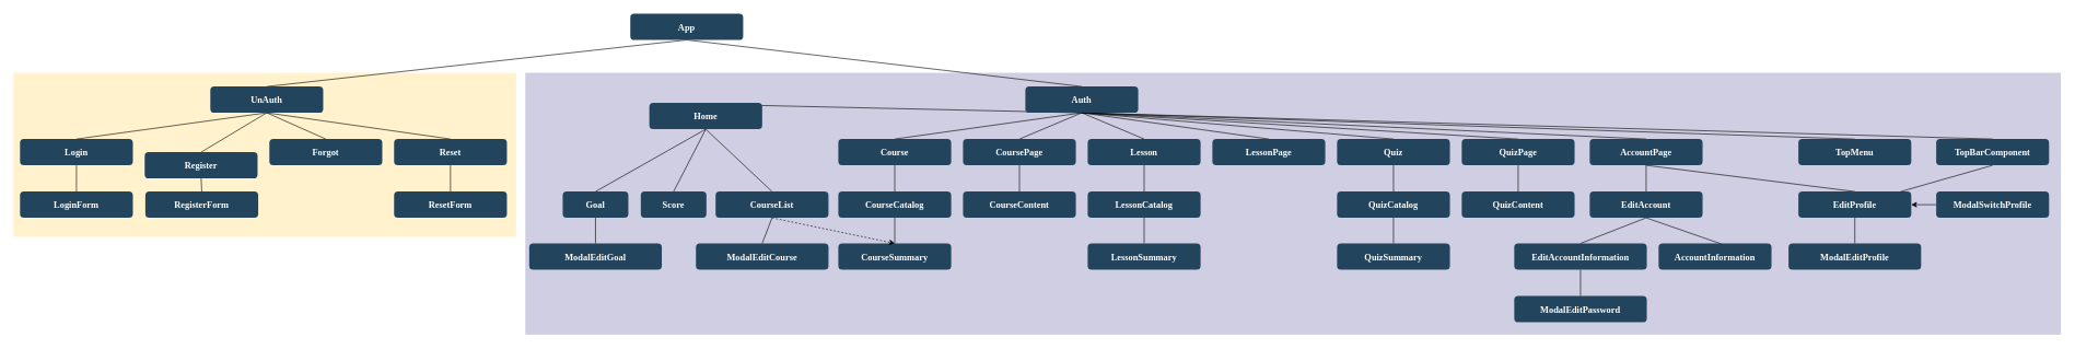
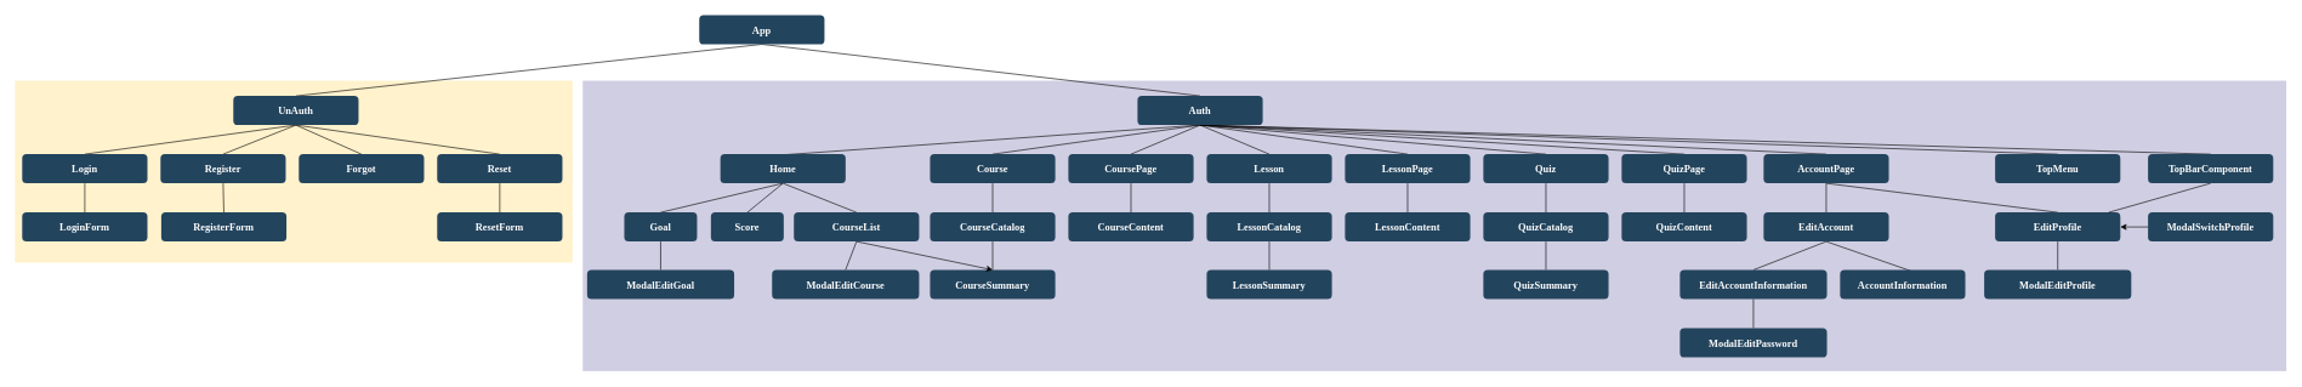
  <mxCell id="0" />
  <mxCell id="1" parent="0" />
  <mxCell id="2" value="" style="rounded=0;whiteSpace=wrap;html=1;shadow=0;glass=0;sketch=0;strokeColor=none;gradientDirection=radial;fillColor=#d0cee2;" vertex="1" parent="1"><mxGeometry x="800" y="110" width="2340" height="399" as="geometry" /></mxCell>
  <mxCell id="3" value="" style="rounded=0;whiteSpace=wrap;html=1;fillColor=#fff2cc;strokeColor=none;gradientColor=none;gradientDirection=radial;glass=0;shadow=0;sketch=0;" vertex="1" parent="1"><mxGeometry x="20" y="110" width="766" height="250" as="geometry" /></mxCell>
  <mxCell id="4" style="rounded=0;orthogonalLoop=1;jettySize=auto;html=1;exitX=0.5;exitY=1;exitDx=0;exitDy=0;entryX=0.5;entryY=0;entryDx=0;entryDy=0;endArrow=none;endFill=0;" edge="1" parent="1" source="6" target="22"><mxGeometry relative="1" as="geometry" /></mxCell>
  <mxCell id="5" style="edgeStyle=none;rounded=0;orthogonalLoop=1;jettySize=auto;html=1;exitX=0.5;exitY=1;exitDx=0;exitDy=0;entryX=0.5;entryY=0;entryDx=0;entryDy=0;endArrow=none;endFill=0;" edge="1" parent="1" source="6" target="17"><mxGeometry relative="1" as="geometry" /></mxCell>
  <mxCell id="6" value="App" style="rounded=1;fillColor=#23445D;gradientColor=none;strokeColor=none;fontColor=#FFFFFF;fontStyle=1;fontFamily=Tahoma;fontSize=14" parent="1" vertex="1"><mxGeometry x="960" y="20" width="172" height="40" as="geometry" /></mxCell>
  <mxCell id="7" style="edgeStyle=none;rounded=0;orthogonalLoop=1;jettySize=auto;html=1;exitX=0.5;exitY=1;exitDx=0;exitDy=0;entryX=0.439;entryY=0.043;entryDx=0;entryDy=0;entryPerimeter=0;endArrow=none;endFill=0;" edge="1" parent="1" source="17" target="36"><mxGeometry relative="1" as="geometry" /></mxCell>
  <mxCell id="8" style="edgeStyle=none;rounded=0;orthogonalLoop=1;jettySize=auto;html=1;exitX=0.5;exitY=1;exitDx=0;exitDy=0;entryX=0.5;entryY=0;entryDx=0;entryDy=0;endArrow=none;endFill=0;" edge="1" parent="1" source="17" target="38"><mxGeometry relative="1" as="geometry" /></mxCell>
  <mxCell id="9" style="edgeStyle=none;rounded=0;orthogonalLoop=1;jettySize=auto;html=1;exitX=0.5;exitY=1;exitDx=0;exitDy=0;entryX=0.5;entryY=0;entryDx=0;entryDy=0;endArrow=none;endFill=0;" edge="1" parent="1" source="17" target="40"><mxGeometry relative="1" as="geometry" /></mxCell>
  <mxCell id="10" style="edgeStyle=none;rounded=0;orthogonalLoop=1;jettySize=auto;html=1;exitX=0.5;exitY=1;exitDx=0;exitDy=0;entryX=0.5;entryY=0;entryDx=0;entryDy=0;endArrow=none;endFill=0;" edge="1" parent="1" source="17" target="42"><mxGeometry relative="1" as="geometry" /></mxCell>
  <mxCell id="11" style="edgeStyle=none;rounded=0;orthogonalLoop=1;jettySize=auto;html=1;exitX=0.5;exitY=1;exitDx=0;exitDy=0;entryX=0.5;entryY=0;entryDx=0;entryDy=0;endArrow=none;endFill=0;" edge="1" parent="1" source="17" target="44"><mxGeometry relative="1" as="geometry" /></mxCell>
  <mxCell id="12" style="edgeStyle=none;rounded=0;orthogonalLoop=1;jettySize=auto;html=1;exitX=0.5;exitY=1;exitDx=0;exitDy=0;entryX=0.5;entryY=0;entryDx=0;entryDy=0;endArrow=none;endFill=0;" edge="1" parent="1" source="17" target="46"><mxGeometry relative="1" as="geometry" /></mxCell>
  <mxCell id="13" style="edgeStyle=none;rounded=0;orthogonalLoop=1;jettySize=auto;html=1;exitX=0.5;exitY=1;exitDx=0;exitDy=0;entryX=0.5;entryY=0;entryDx=0;entryDy=0;endArrow=none;endFill=0;" edge="1" parent="1" source="17" target="48"><mxGeometry relative="1" as="geometry" /></mxCell>
  <mxCell id="14" style="edgeStyle=none;rounded=0;orthogonalLoop=1;jettySize=auto;html=1;exitX=0.5;exitY=1;exitDx=0;exitDy=0;entryX=0.5;entryY=0;entryDx=0;entryDy=0;endArrow=none;endFill=0;" edge="1" parent="1" source="17" target="51"><mxGeometry relative="1" as="geometry" /></mxCell>
  <mxCell id="15" style="edgeStyle=none;rounded=0;orthogonalLoop=1;jettySize=auto;html=1;exitX=0.5;exitY=1;exitDx=0;exitDy=0;entryX=0.5;entryY=0;entryDx=0;entryDy=0;endArrow=none;endFill=0;" edge="1" parent="1" source="17" target="82"><mxGeometry relative="1" as="geometry" /></mxCell>
  <mxCell id="16" style="edgeStyle=none;rounded=0;orthogonalLoop=1;jettySize=auto;html=1;exitX=0.5;exitY=1;exitDx=0;exitDy=0;entryX=0.5;entryY=0;entryDx=0;entryDy=0;endArrow=none;endFill=0;" edge="1" parent="1" source="17" target="84"><mxGeometry relative="1" as="geometry" /></mxCell>
  <mxCell id="17" value="Auth" style="rounded=1;fillColor=#23445D;gradientColor=none;strokeColor=none;fontColor=#FFFFFF;fontStyle=1;fontFamily=Tahoma;fontSize=14" vertex="1" parent="1"><mxGeometry x="1562" y="131" width="172" height="40" as="geometry" /></mxCell>
  <mxCell id="18" style="edgeStyle=none;rounded=0;orthogonalLoop=1;jettySize=auto;html=1;exitX=0.5;exitY=1;exitDx=0;exitDy=0;entryX=0.5;entryY=0;entryDx=0;entryDy=0;endArrow=none;endFill=0;" edge="1" parent="1" source="22" target="24"><mxGeometry relative="1" as="geometry" /></mxCell>
  <mxCell id="19" style="edgeStyle=none;rounded=0;orthogonalLoop=1;jettySize=auto;html=1;exitX=0.5;exitY=1;exitDx=0;exitDy=0;entryX=0.5;entryY=0;entryDx=0;entryDy=0;endArrow=none;endFill=0;" edge="1" parent="1" source="22" target="26"><mxGeometry relative="1" as="geometry" /></mxCell>
  <mxCell id="20" style="edgeStyle=none;rounded=0;orthogonalLoop=1;jettySize=auto;html=1;exitX=0.5;exitY=1;exitDx=0;exitDy=0;entryX=0.5;entryY=0;entryDx=0;entryDy=0;endArrow=none;endFill=0;" edge="1" parent="1" source="22" target="27"><mxGeometry relative="1" as="geometry" /></mxCell>
  <mxCell id="21" style="edgeStyle=none;rounded=0;orthogonalLoop=1;jettySize=auto;html=1;exitX=0.5;exitY=1;exitDx=0;exitDy=0;entryX=0.5;entryY=0;entryDx=0;entryDy=0;endArrow=none;endFill=0;" edge="1" parent="1" source="22" target="29"><mxGeometry relative="1" as="geometry" /></mxCell>
  <mxCell id="22" value="UnAuth" style="rounded=1;fillColor=#23445D;gradientColor=none;strokeColor=none;fontColor=#FFFFFF;fontStyle=1;fontFamily=Tahoma;fontSize=14" vertex="1" parent="1"><mxGeometry x="320" y="131" width="172" height="40" as="geometry" /></mxCell>
  <mxCell id="23" style="edgeStyle=none;rounded=0;orthogonalLoop=1;jettySize=auto;html=1;exitX=0.5;exitY=1;exitDx=0;exitDy=0;entryX=0.5;entryY=0;entryDx=0;entryDy=0;endArrow=none;endFill=0;" edge="1" parent="1" source="24" target="30"><mxGeometry relative="1" as="geometry" /></mxCell>
  <mxCell id="24" value="Login" style="rounded=1;fillColor=#23445D;gradientColor=none;strokeColor=none;fontColor=#FFFFFF;fontStyle=1;fontFamily=Tahoma;fontSize=14" vertex="1" parent="1"><mxGeometry x="30" y="211" width="172" height="40" as="geometry" /></mxCell>
  <mxCell id="25" style="edgeStyle=none;rounded=0;orthogonalLoop=1;jettySize=auto;html=1;exitX=0.5;exitY=1;exitDx=0;exitDy=0;entryX=0.5;entryY=0;entryDx=0;entryDy=0;endArrow=none;endFill=0;" edge="1" parent="1" source="26" target="31"><mxGeometry relative="1" as="geometry" /></mxCell>
- <mxCell id="26" value="Register" style="rounded=1;fillColor=#23445D;gradientColor=none;strokeColor=none;fontColor=#FFFFFF;fontStyle=1;fontFamily=Tahoma;fontSize=14" vertex="1" parent="1"><mxGeometry x="220" y="231" width="172" height="40" as="geometry" /></mxCell>
+ <mxCell id="26" value="Register" style="rounded=1;fillColor=#23445D;gradientColor=none;strokeColor=none;fontColor=#FFFFFF;fontStyle=1;fontFamily=Tahoma;fontSize=14" vertex="1" parent="1"><mxGeometry x="220" y="211" width="172" height="40" as="geometry" /></mxCell>
  <mxCell id="27" value="Forgot" style="rounded=1;fillColor=#23445D;gradientColor=none;strokeColor=none;fontColor=#FFFFFF;fontStyle=1;fontFamily=Tahoma;fontSize=14" vertex="1" parent="1"><mxGeometry x="410" y="211" width="172" height="40" as="geometry" /></mxCell>
  <mxCell id="28" style="edgeStyle=none;rounded=0;orthogonalLoop=1;jettySize=auto;html=1;exitX=0.5;exitY=1;exitDx=0;exitDy=0;entryX=0.5;entryY=0;entryDx=0;entryDy=0;endArrow=none;endFill=0;" edge="1" parent="1" source="29" target="32"><mxGeometry relative="1" as="geometry" /></mxCell>
  <mxCell id="29" value="Reset" style="rounded=1;fillColor=#23445D;gradientColor=none;strokeColor=none;fontColor=#FFFFFF;fontStyle=1;fontFamily=Tahoma;fontSize=14" vertex="1" parent="1"><mxGeometry x="600" y="211" width="172" height="40" as="geometry" /></mxCell>
  <mxCell id="30" value="LoginForm" style="rounded=1;fillColor=#23445D;gradientColor=none;strokeColor=none;fontColor=#FFFFFF;fontStyle=1;fontFamily=Tahoma;fontSize=14" vertex="1" parent="1"><mxGeometry x="30" y="291" width="172" height="40" as="geometry" /></mxCell>
  <mxCell id="31" value="RegisterForm" style="rounded=1;fillColor=#23445D;gradientColor=none;strokeColor=none;fontColor=#FFFFFF;fontStyle=1;fontFamily=Tahoma;fontSize=14" vertex="1" parent="1"><mxGeometry x="221" y="291" width="172" height="40" as="geometry" /></mxCell>
  <mxCell id="32" value="ResetForm" style="rounded=1;fillColor=#23445D;gradientColor=none;strokeColor=none;fontColor=#FFFFFF;fontStyle=1;fontFamily=Tahoma;fontSize=14" vertex="1" parent="1"><mxGeometry x="600" y="291" width="172" height="40" as="geometry" /></mxCell>
  <mxCell id="33" style="edgeStyle=none;rounded=0;orthogonalLoop=1;jettySize=auto;html=1;exitX=0.5;exitY=1;exitDx=0;exitDy=0;entryX=0.5;entryY=0;entryDx=0;entryDy=0;endArrow=none;endFill=0;" edge="1" parent="1" source="36" target="76"><mxGeometry relative="1" as="geometry" /></mxCell>
  <mxCell id="34" style="edgeStyle=none;rounded=0;orthogonalLoop=1;jettySize=auto;html=1;exitX=0.5;exitY=1;exitDx=0;exitDy=0;entryX=0.5;entryY=0;entryDx=0;entryDy=0;endArrow=none;endFill=0;" edge="1" parent="1" source="36" target="77"><mxGeometry relative="1" as="geometry" /></mxCell>
  <mxCell id="35" style="edgeStyle=none;rounded=0;orthogonalLoop=1;jettySize=auto;html=1;exitX=0.5;exitY=1;exitDx=0;exitDy=0;entryX=0.5;entryY=0;entryDx=0;entryDy=0;endArrow=none;endFill=0;" edge="1" parent="1" source="36" target="79"><mxGeometry relative="1" as="geometry" /></mxCell>
- <mxCell id="36" value="Home" style="rounded=1;fillColor=#23445D;gradientColor=none;strokeColor=none;fontColor=#FFFFFF;fontStyle=1;fontFamily=Tahoma;fontSize=14" vertex="1" parent="1"><mxGeometry x="989" y="156" width="172" height="40" as="geometry" /></mxCell>
+ <mxCell id="36" value="Home" style="rounded=1;fillColor=#23445D;gradientColor=none;strokeColor=none;fontColor=#FFFFFF;fontStyle=1;fontFamily=Tahoma;fontSize=14" vertex="1" parent="1"><mxGeometry x="989" y="211" width="172" height="40" as="geometry" /></mxCell>
  <mxCell id="37" style="edgeStyle=none;rounded=0;orthogonalLoop=1;jettySize=auto;html=1;exitX=0.5;exitY=1;exitDx=0;exitDy=0;endArrow=none;endFill=0;" edge="1" parent="1" source="38" target="72"><mxGeometry relative="1" as="geometry" /></mxCell>
  <mxCell id="38" value="Course" style="rounded=1;fillColor=#23445D;gradientColor=none;strokeColor=none;fontColor=#FFFFFF;fontStyle=1;fontFamily=Tahoma;fontSize=14" vertex="1" parent="1"><mxGeometry x="1277" y="211" width="172" height="40" as="geometry" /></mxCell>
  <mxCell id="39" style="edgeStyle=none;rounded=0;orthogonalLoop=1;jettySize=auto;html=1;exitX=0.5;exitY=1;exitDx=0;exitDy=0;entryX=0.5;entryY=0;entryDx=0;entryDy=0;endArrow=none;endFill=0;" edge="1" parent="1" source="40" target="70"><mxGeometry relative="1" as="geometry" /></mxCell>
  <mxCell id="40" value="CoursePage" style="rounded=1;fillColor=#23445D;gradientColor=none;strokeColor=none;fontColor=#FFFFFF;fontStyle=1;fontFamily=Tahoma;fontSize=14" vertex="1" parent="1"><mxGeometry x="1467" y="211" width="172" height="40" as="geometry" /></mxCell>
  <mxCell id="41" style="edgeStyle=none;rounded=0;orthogonalLoop=1;jettySize=auto;html=1;exitX=0.5;exitY=1;exitDx=0;exitDy=0;entryX=0.5;entryY=0;entryDx=0;entryDy=0;endArrow=none;endFill=0;" edge="1" parent="1" source="42" target="68"><mxGeometry relative="1" as="geometry" /></mxCell>
  <mxCell id="42" value="Lesson" style="rounded=1;fillColor=#23445D;gradientColor=none;strokeColor=none;fontColor=#FFFFFF;fontStyle=1;fontFamily=Tahoma;fontSize=14" vertex="1" parent="1"><mxGeometry x="1657" y="211" width="172" height="40" as="geometry" /></mxCell>
+ <mxCell id="43" style="edgeStyle=none;rounded=0;orthogonalLoop=1;jettySize=auto;html=1;exitX=0.5;exitY=1;exitDx=0;exitDy=0;endArrow=none;endFill=0;" edge="1" parent="1" source="44" target="66"><mxGeometry relative="1" as="geometry" /></mxCell>
  <mxCell id="44" value="LessonPage" style="rounded=1;fillColor=#23445D;gradientColor=none;strokeColor=none;fontColor=#FFFFFF;fontStyle=1;fontFamily=Tahoma;fontSize=14" vertex="1" parent="1"><mxGeometry x="1847" y="211" width="172" height="40" as="geometry" /></mxCell>
  <mxCell id="45" style="edgeStyle=none;rounded=0;orthogonalLoop=1;jettySize=auto;html=1;exitX=0.5;exitY=1;exitDx=0;exitDy=0;entryX=0.5;entryY=0;entryDx=0;entryDy=0;endArrow=none;endFill=0;" edge="1" parent="1" source="46" target="64"><mxGeometry relative="1" as="geometry" /></mxCell>
  <mxCell id="46" value="Quiz" style="rounded=1;fillColor=#23445D;gradientColor=none;strokeColor=none;fontColor=#FFFFFF;fontStyle=1;fontFamily=Tahoma;fontSize=14" vertex="1" parent="1"><mxGeometry x="2037" y="211" width="172" height="40" as="geometry" /></mxCell>
  <mxCell id="47" style="edgeStyle=none;rounded=0;orthogonalLoop=1;jettySize=auto;html=1;exitX=0.5;exitY=1;exitDx=0;exitDy=0;entryX=0.5;entryY=0;entryDx=0;entryDy=0;endArrow=none;endFill=0;" edge="1" parent="1" source="48" target="62"><mxGeometry relative="1" as="geometry" /></mxCell>
  <mxCell id="48" value="QuizPage" style="rounded=1;fillColor=#23445D;gradientColor=none;strokeColor=none;fontColor=#FFFFFF;fontStyle=1;fontFamily=Tahoma;fontSize=14" vertex="1" parent="1"><mxGeometry x="2227" y="211" width="172" height="40" as="geometry" /></mxCell>
  <mxCell id="49" style="edgeStyle=none;rounded=0;orthogonalLoop=1;jettySize=auto;html=1;exitX=0.5;exitY=1;exitDx=0;exitDy=0;entryX=0.5;entryY=0;entryDx=0;entryDy=0;endArrow=none;endFill=0;" edge="1" parent="1" source="51" target="54"><mxGeometry relative="1" as="geometry" /></mxCell>
  <mxCell id="50" style="edgeStyle=none;rounded=0;orthogonalLoop=1;jettySize=auto;html=1;exitX=0.5;exitY=1;exitDx=0;exitDy=0;entryX=0.5;entryY=0;entryDx=0;entryDy=0;endArrow=none;endFill=0;" edge="1" parent="1" source="51" target="56"><mxGeometry relative="1" as="geometry" /></mxCell>
  <mxCell id="51" value="AccountPage" style="rounded=1;fillColor=#23445D;gradientColor=none;strokeColor=none;fontColor=#FFFFFF;fontStyle=1;fontFamily=Tahoma;fontSize=14" vertex="1" parent="1"><mxGeometry x="2422" y="211" width="172" height="40" as="geometry" /></mxCell>
  <mxCell id="52" style="edgeStyle=none;rounded=0;orthogonalLoop=1;jettySize=auto;html=1;exitX=0.5;exitY=1;exitDx=0;exitDy=0;entryX=0.5;entryY=0;entryDx=0;entryDy=0;endArrow=none;endFill=0;" edge="1" parent="1" source="54" target="58"><mxGeometry relative="1" as="geometry" /></mxCell>
  <mxCell id="53" style="edgeStyle=none;rounded=0;orthogonalLoop=1;jettySize=auto;html=1;exitX=0.5;exitY=1;exitDx=0;exitDy=0;entryX=0.563;entryY=0.032;entryDx=0;entryDy=0;entryPerimeter=0;endArrow=none;endFill=0;" edge="1" parent="1" source="54" target="59"><mxGeometry relative="1" as="geometry" /></mxCell>
  <mxCell id="54" value="EditAccount" style="rounded=1;fillColor=#23445D;gradientColor=none;strokeColor=none;fontColor=#FFFFFF;fontStyle=1;fontFamily=Tahoma;fontSize=14" vertex="1" parent="1"><mxGeometry x="2422" y="291" width="172" height="40" as="geometry" /></mxCell>
  <mxCell id="55" style="edgeStyle=none;rounded=0;orthogonalLoop=1;jettySize=auto;html=1;exitX=0.5;exitY=1;exitDx=0;exitDy=0;entryX=0.5;entryY=0;entryDx=0;entryDy=0;endArrow=none;endFill=0;" edge="1" parent="1" source="56" target="61"><mxGeometry relative="1" as="geometry" /></mxCell>
  <mxCell id="56" value="EditProfile" style="rounded=1;fillColor=#23445D;gradientColor=none;strokeColor=none;fontColor=#FFFFFF;fontStyle=1;fontFamily=Tahoma;fontSize=14" vertex="1" parent="1"><mxGeometry x="2740" y="291" width="172" height="40" as="geometry" /></mxCell>
  <mxCell id="57" style="edgeStyle=none;rounded=0;orthogonalLoop=1;jettySize=auto;html=1;exitX=0.5;exitY=1;exitDx=0;exitDy=0;entryX=0.5;entryY=0;entryDx=0;entryDy=0;endArrow=none;endFill=0;" edge="1" parent="1" source="58" target="60"><mxGeometry relative="1" as="geometry" /></mxCell>
  <mxCell id="58" value="EditAccountInformation" style="rounded=1;fillColor=#23445D;gradientColor=none;strokeColor=none;fontColor=#FFFFFF;fontStyle=1;fontFamily=Tahoma;fontSize=14" vertex="1" parent="1"><mxGeometry x="2307" y="370" width="202" height="40" as="geometry" /></mxCell>
  <mxCell id="59" value="AccountInformation" style="rounded=1;fillColor=#23445D;gradientColor=none;strokeColor=none;fontColor=#FFFFFF;fontStyle=1;fontFamily=Tahoma;fontSize=14" vertex="1" parent="1"><mxGeometry x="2527" y="370" width="172" height="40" as="geometry" /></mxCell>
  <mxCell id="60" value="ModalEditPassword" style="rounded=1;fillColor=#23445D;gradientColor=none;strokeColor=none;fontColor=#FFFFFF;fontStyle=1;fontFamily=Tahoma;fontSize=14" vertex="1" parent="1"><mxGeometry x="2307" y="450" width="202" height="40" as="geometry" /></mxCell>
  <mxCell id="61" value="ModalEditProfile" style="rounded=1;fillColor=#23445D;gradientColor=none;strokeColor=none;fontColor=#FFFFFF;fontStyle=1;fontFamily=Tahoma;fontSize=14" vertex="1" parent="1"><mxGeometry x="2725" y="370" width="202" height="40" as="geometry" /></mxCell>
  <mxCell id="62" value="QuizContent" style="rounded=1;fillColor=#23445D;gradientColor=none;strokeColor=none;fontColor=#FFFFFF;fontStyle=1;fontFamily=Tahoma;fontSize=14" vertex="1" parent="1"><mxGeometry x="2227" y="291" width="172" height="40" as="geometry" /></mxCell>
  <mxCell id="63" style="edgeStyle=none;rounded=0;orthogonalLoop=1;jettySize=auto;html=1;exitX=0.5;exitY=1;exitDx=0;exitDy=0;endArrow=none;endFill=0;" edge="1" parent="1" source="64" target="65"><mxGeometry relative="1" as="geometry" /></mxCell>
  <mxCell id="64" value="QuizCatalog" style="rounded=1;fillColor=#23445D;gradientColor=none;strokeColor=none;fontColor=#FFFFFF;fontStyle=1;fontFamily=Tahoma;fontSize=14" vertex="1" parent="1"><mxGeometry x="2037" y="291" width="172" height="40" as="geometry" /></mxCell>
  <mxCell id="65" value="QuizSummary" style="rounded=1;fillColor=#23445D;gradientColor=none;strokeColor=none;fontColor=#FFFFFF;fontStyle=1;fontFamily=Tahoma;fontSize=14" vertex="1" parent="1"><mxGeometry x="2037" y="370" width="172" height="40" as="geometry" /></mxCell>
+ <mxCell id="66" value="LessonContent" style="rounded=1;fillColor=#23445D;gradientColor=none;strokeColor=none;fontColor=#FFFFFF;fontStyle=1;fontFamily=Tahoma;fontSize=14" vertex="1" parent="1"><mxGeometry x="1847" y="291" width="172" height="40" as="geometry" /></mxCell>
  <mxCell id="67" style="edgeStyle=none;rounded=0;orthogonalLoop=1;jettySize=auto;html=1;exitX=0.5;exitY=1;exitDx=0;exitDy=0;entryX=0.5;entryY=0;entryDx=0;entryDy=0;endArrow=none;endFill=0;" edge="1" parent="1" source="68" target="69"><mxGeometry relative="1" as="geometry" /></mxCell>
  <mxCell id="68" value="LessonCatalog" style="rounded=1;fillColor=#23445D;gradientColor=none;strokeColor=none;fontColor=#FFFFFF;fontStyle=1;fontFamily=Tahoma;fontSize=14" vertex="1" parent="1"><mxGeometry x="1657" y="291" width="172" height="40" as="geometry" /></mxCell>
  <mxCell id="69" value="LessonSummary" style="rounded=1;fillColor=#23445D;gradientColor=none;strokeColor=none;fontColor=#FFFFFF;fontStyle=1;fontFamily=Tahoma;fontSize=14" vertex="1" parent="1"><mxGeometry x="1657" y="370" width="172" height="40" as="geometry" /></mxCell>
  <mxCell id="70" value="CourseContent" style="rounded=1;fillColor=#23445D;gradientColor=none;strokeColor=none;fontColor=#FFFFFF;fontStyle=1;fontFamily=Tahoma;fontSize=14" vertex="1" parent="1"><mxGeometry x="1467" y="291" width="172" height="40" as="geometry" /></mxCell>
  <mxCell id="71" style="edgeStyle=none;rounded=0;orthogonalLoop=1;jettySize=auto;html=1;exitX=0.5;exitY=1;exitDx=0;exitDy=0;endArrow=none;endFill=0;" edge="1" parent="1" source="72" target="73"><mxGeometry relative="1" as="geometry" /></mxCell>
  <mxCell id="72" value="CourseCatalog" style="rounded=1;fillColor=#23445D;gradientColor=none;strokeColor=none;fontColor=#FFFFFF;fontStyle=1;fontFamily=Tahoma;fontSize=14" vertex="1" parent="1"><mxGeometry x="1277" y="291" width="172" height="40" as="geometry" /></mxCell>
  <mxCell id="73" value="CourseSummary" style="rounded=1;fillColor=#23445D;gradientColor=none;strokeColor=none;fontColor=#FFFFFF;fontStyle=1;fontFamily=Tahoma;fontSize=14" vertex="1" parent="1"><mxGeometry x="1277" y="370" width="172" height="40" as="geometry" /></mxCell>
  <mxCell id="74" style="edgeStyle=none;rounded=0;orthogonalLoop=1;jettySize=auto;html=1;exitX=0.5;exitY=1;exitDx=0;exitDy=0;entryX=0.5;entryY=0;entryDx=0;entryDy=0;endArrow=none;endFill=0;" edge="1" parent="1" source="76" target="81"><mxGeometry relative="1" as="geometry" /></mxCell>
- <mxCell id="75" style="edgeStyle=none;rounded=0;orthogonalLoop=1;jettySize=auto;html=1;exitX=0.5;exitY=1;exitDx=0;exitDy=0;entryX=0.5;entryY=0;entryDx=0;entryDy=0;endArrow=classic;endFill=1;dashed=1;" edge="1" parent="1" source="76" target="73"><mxGeometry relative="1" as="geometry" /></mxCell>
+ <mxCell id="75" style="edgeStyle=none;rounded=0;orthogonalLoop=1;jettySize=auto;html=1;exitX=0.5;exitY=1;exitDx=0;exitDy=0;entryX=0.5;entryY=0;entryDx=0;entryDy=0;endArrow=classic;endFill=1;" edge="1" parent="1" source="76" target="73"><mxGeometry relative="1" as="geometry" /></mxCell>
  <mxCell id="76" value="CourseList" style="rounded=1;fillColor=#23445D;gradientColor=none;strokeColor=none;fontColor=#FFFFFF;fontStyle=1;fontFamily=Tahoma;fontSize=14" vertex="1" parent="1"><mxGeometry x="1090" y="291" width="172" height="40" as="geometry" /></mxCell>
  <mxCell id="77" value="Score" style="rounded=1;fillColor=#23445D;gradientColor=none;strokeColor=none;fontColor=#FFFFFF;fontStyle=1;fontFamily=Tahoma;fontSize=14" vertex="1" parent="1"><mxGeometry x="976" y="291" width="100" height="40" as="geometry" /></mxCell>
  <mxCell id="78" style="edgeStyle=none;rounded=0;orthogonalLoop=1;jettySize=auto;html=1;exitX=0.5;exitY=1;exitDx=0;exitDy=0;entryX=0.5;entryY=0;entryDx=0;entryDy=0;endArrow=none;endFill=0;" edge="1" parent="1" source="79" target="80"><mxGeometry relative="1" as="geometry" /></mxCell>
  <mxCell id="79" value="Goal" style="rounded=1;fillColor=#23445D;gradientColor=none;strokeColor=none;fontColor=#FFFFFF;fontStyle=1;fontFamily=Tahoma;fontSize=14" vertex="1" parent="1"><mxGeometry x="857" y="291" width="100" height="40" as="geometry" /></mxCell>
  <mxCell id="80" value="ModalEditGoal" style="rounded=1;fillColor=#23445D;gradientColor=none;strokeColor=none;fontColor=#FFFFFF;fontStyle=1;fontFamily=Tahoma;fontSize=14" vertex="1" parent="1"><mxGeometry x="806" y="370" width="202" height="40" as="geometry" /></mxCell>
  <mxCell id="81" value="ModalEditCourse" style="rounded=1;fillColor=#23445D;gradientColor=none;strokeColor=none;fontColor=#FFFFFF;fontStyle=1;fontFamily=Tahoma;fontSize=14" vertex="1" parent="1"><mxGeometry x="1060" y="370" width="202" height="40" as="geometry" /></mxCell>
  <mxCell id="82" value="TopMenu" style="rounded=1;fillColor=#23445D;gradientColor=none;strokeColor=none;fontColor=#FFFFFF;fontStyle=1;fontFamily=Tahoma;fontSize=14" vertex="1" parent="1"><mxGeometry x="2740" y="211" width="172" height="40" as="geometry" /></mxCell>
  <mxCell id="83" style="edgeStyle=none;rounded=0;orthogonalLoop=1;jettySize=auto;html=1;exitX=0.5;exitY=1;exitDx=0;exitDy=0;endArrow=none;endFill=0;" edge="1" parent="1" source="84" target="56"><mxGeometry relative="1" as="geometry" /></mxCell>
  <mxCell id="84" value="TopBarComponent" style="rounded=1;fillColor=#23445D;gradientColor=none;strokeColor=none;fontColor=#FFFFFF;fontStyle=1;fontFamily=Tahoma;fontSize=14" vertex="1" parent="1"><mxGeometry x="2950" y="211" width="172" height="40" as="geometry" /></mxCell>
  <mxCell id="85" style="edgeStyle=none;rounded=0;orthogonalLoop=1;jettySize=auto;html=1;exitX=0;exitY=0.5;exitDx=0;exitDy=0;endArrow=classic;endFill=1;startArrow=none;startFill=0;" edge="1" parent="1" source="86" target="56"><mxGeometry relative="1" as="geometry" /></mxCell>
  <mxCell id="86" value="ModalSwitchProfile" style="rounded=1;fillColor=#23445D;gradientColor=none;strokeColor=none;fontColor=#FFFFFF;fontStyle=1;fontFamily=Tahoma;fontSize=14" vertex="1" parent="1"><mxGeometry x="2950" y="291" width="172" height="40" as="geometry" /></mxCell>
  <mxCell id="87" style="edgeStyle=none;rounded=0;orthogonalLoop=1;jettySize=auto;html=1;exitX=0.5;exitY=1;exitDx=0;exitDy=0;endArrow=none;endFill=0;" edge="1" parent="1" source="82" target="82"><mxGeometry relative="1" as="geometry" /></mxCell>
